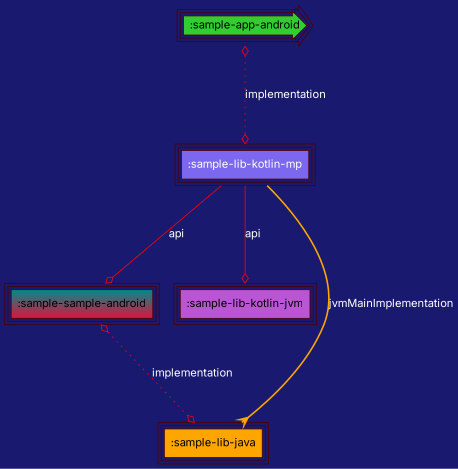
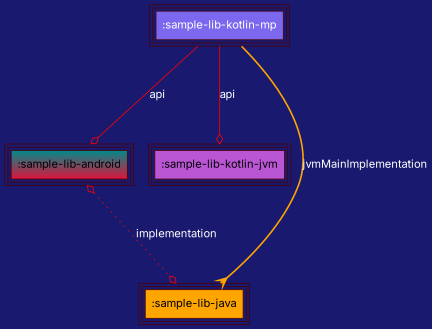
  digraph {
    bgcolor=MidnightBlue
    fontname=Inter
    fontsize=30
    rankdir=TB
    ranksep=1.5
    node [color="#4C0000" fontname=Inter peripheries=3 shape=box style=filled]
    edge [arrowhead=ediamond arrowtail=none color=red fontcolor=white fontname=Inter labelfloat=false style=dotted]
-   ":sample-app-android" [fillcolor=limegreen shape=rarrow style=radial]
    ":sample-lib-kotlin-mp" [fillcolor=mediumslateblue fontcolor=white]
-   ":sample-lib-android" [fillcolor="crimson:cyan4" gradientangle=90 label=":sample-sample-android"]
+   ":sample-lib-android" [fillcolor="crimson:cyan4" gradientangle=90]
    ":sample-lib-kotlin-jvm" [fillcolor=mediumorchid]
    ":sample-lib-java" [fillcolor=orange]
-   ":sample-app-android" -> ":sample-lib-kotlin-mp" [arrowtail=ediamond dir=both label=implementation]
    ":sample-lib-kotlin-mp" -> ":sample-lib-android" [label=api style=solid weight=5]
    ":sample-lib-kotlin-mp" -> ":sample-lib-kotlin-jvm" [label=api style=solid weight=5]
    ":sample-lib-kotlin-mp" -> ":sample-lib-java" [arrowhead=crow color=orange label=jvmMainImplementation style=bold]
    ":sample-lib-android" -> ":sample-lib-java" [arrowtail=ediamond dir=both label=implementation]
  }
